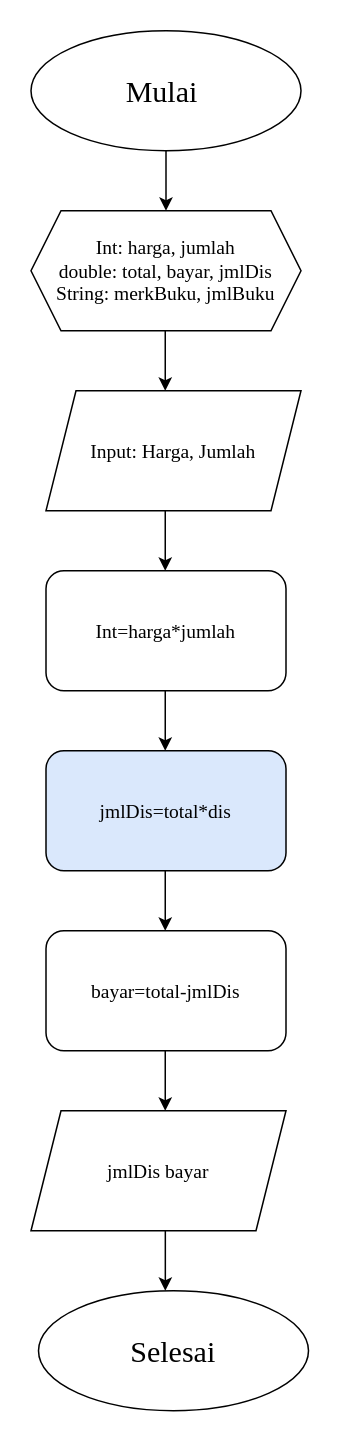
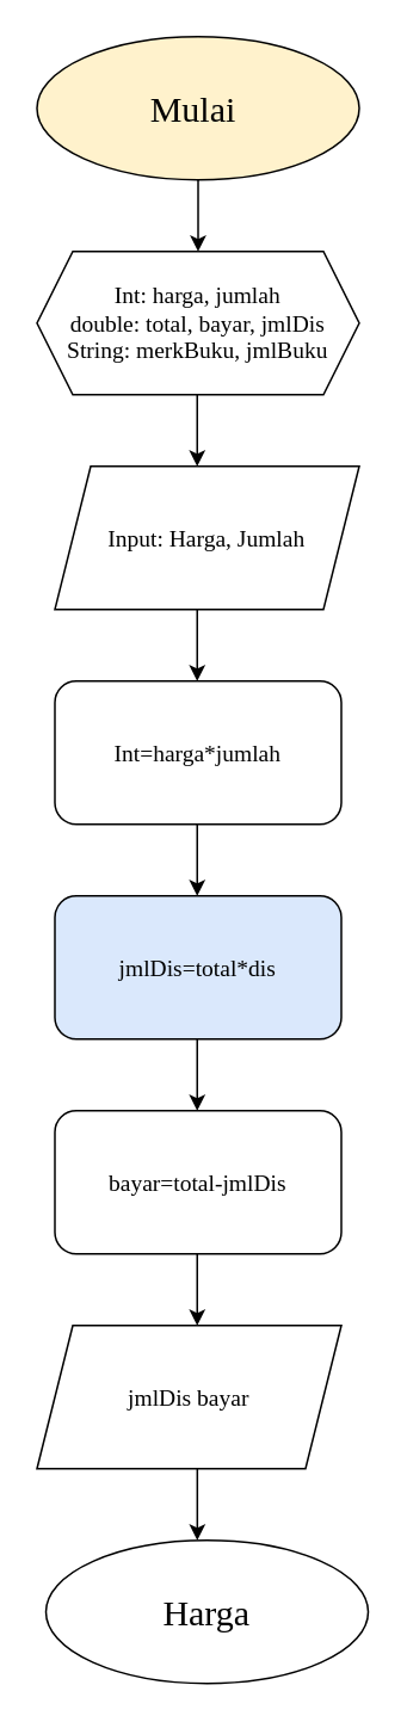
  <mxCell id="0" />
  <mxCell id="1" parent="0" />
- <mxCell id="2" value="&lt;font style=&quot;font-size: 20px;&quot; face=&quot;Times New Roman&quot;&gt;Mulai&amp;nbsp;&lt;/font&gt;" style="ellipse;whiteSpace=wrap;html=1;" vertex="1" parent="1"><mxGeometry x="20" y="20" width="180" height="80" as="geometry" /></mxCell>
+ <mxCell id="2" value="&lt;font style=&quot;font-size: 20px;&quot; face=&quot;Times New Roman&quot;&gt;Mulai&amp;nbsp;&lt;/font&gt;" style="ellipse;whiteSpace=wrap;html=1;fillColor=#fff2cc;" vertex="1" parent="1"><mxGeometry x="20" y="20" width="180" height="80" as="geometry" /></mxCell>
  <mxCell id="3" value="" style="endArrow=classic;html=1;" edge="1" parent="1"><mxGeometry width="50" height="50" relative="1" as="geometry"><mxPoint x="110" y="100" as="sourcePoint" /><mxPoint x="110" y="140" as="targetPoint" /></mxGeometry></mxCell>
  <mxCell id="4" value="&lt;font face=&quot;Times New Roman&quot;&gt;&lt;span style=&quot;font-size: 13px;&quot;&gt;Int: harga, jumlah&lt;br&gt;double: total, bayar, jmlDis&lt;br&gt;String: merkBuku, jmlBuku&lt;br&gt;&lt;/span&gt;&lt;/font&gt;" style="shape=hexagon;perimeter=hexagonPerimeter2;whiteSpace=wrap;html=1;fixedSize=1;" vertex="1" parent="1"><mxGeometry x="20" y="140" width="180" height="80" as="geometry" /></mxCell>
  <mxCell id="5" value="&lt;font face=&quot;Times New Roman&quot;&gt;&lt;span style=&quot;font-size: 13px;&quot;&gt;Input: Harga, Jumlah&lt;/span&gt;&lt;/font&gt;" style="shape=parallelogram;perimeter=parallelogramPerimeter;whiteSpace=wrap;html=1;fixedSize=1;" vertex="1" parent="1"><mxGeometry x="30" y="260" width="170" height="80" as="geometry" /></mxCell>
  <mxCell id="6" value="" style="endArrow=classic;html=1;" edge="1" parent="1"><mxGeometry width="50" height="50" relative="1" as="geometry"><mxPoint x="109.5" y="220" as="sourcePoint" /><mxPoint x="109.5" y="260" as="targetPoint" /></mxGeometry></mxCell>
  <mxCell id="7" value="&lt;font face=&quot;Times New Roman&quot;&gt;&lt;span style=&quot;font-size: 13px;&quot;&gt;Int=harga*jumlah&lt;/span&gt;&lt;/font&gt;" style="rounded=1;whiteSpace=wrap;html=1;" vertex="1" parent="1"><mxGeometry x="30" y="380" width="160" height="80" as="geometry" /></mxCell>
  <mxCell id="8" value="" style="endArrow=classic;html=1;" edge="1" parent="1"><mxGeometry width="50" height="50" relative="1" as="geometry"><mxPoint x="109.5" y="340" as="sourcePoint" /><mxPoint x="109.5" y="380" as="targetPoint" /></mxGeometry></mxCell>
  <mxCell id="9" value="" style="endArrow=classic;html=1;" edge="1" parent="1"><mxGeometry width="50" height="50" relative="1" as="geometry"><mxPoint x="109.5" y="460" as="sourcePoint" /><mxPoint x="109.5" y="500" as="targetPoint" /></mxGeometry></mxCell>
  <mxCell id="10" value="&lt;font face=&quot;Times New Roman&quot;&gt;&lt;span style=&quot;font-size: 13px;&quot;&gt;jmlDis=total*dis&lt;/span&gt;&lt;/font&gt;" style="rounded=1;whiteSpace=wrap;html=1;fillColor=#dae8fc;" vertex="1" parent="1"><mxGeometry x="30" y="500" width="160" height="80" as="geometry" /></mxCell>
  <mxCell id="11" value="&lt;font face=&quot;Times New Roman&quot;&gt;&lt;span style=&quot;font-size: 13px;&quot;&gt;bayar=total-jmlDis&lt;/span&gt;&lt;/font&gt;" style="rounded=1;whiteSpace=wrap;html=1;" vertex="1" parent="1"><mxGeometry x="30" y="620" width="160" height="80" as="geometry" /></mxCell>
  <mxCell id="12" value="" style="endArrow=classic;html=1;" edge="1" parent="1"><mxGeometry width="50" height="50" relative="1" as="geometry"><mxPoint x="109.5" y="580" as="sourcePoint" /><mxPoint x="109.5" y="620" as="targetPoint" /></mxGeometry></mxCell>
  <mxCell id="13" value="&lt;font style=&quot;font-size: 13px;&quot; face=&quot;Times New Roman&quot;&gt;jmlDis bayar&lt;/font&gt;" style="shape=parallelogram;perimeter=parallelogramPerimeter;whiteSpace=wrap;html=1;fixedSize=1;" vertex="1" parent="1"><mxGeometry x="20" y="740" width="170" height="80" as="geometry" /></mxCell>
  <mxCell id="14" value="" style="endArrow=classic;html=1;" edge="1" parent="1"><mxGeometry width="50" height="50" relative="1" as="geometry"><mxPoint x="109.5" y="700" as="sourcePoint" /><mxPoint x="109.5" y="740" as="targetPoint" /></mxGeometry></mxCell>
- <mxCell id="15" value="&lt;font style=&quot;font-size: 20px;&quot; face=&quot;Times New Roman&quot;&gt;Selesai&lt;br&gt;&lt;/font&gt;" style="ellipse;whiteSpace=wrap;html=1;" vertex="1" parent="1"><mxGeometry x="25" y="860" width="180" height="80" as="geometry" /></mxCell>
+ <mxCell id="15" value="&lt;font style=&quot;font-size: 20px;&quot; face=&quot;Times New Roman&quot;&gt;Harga&lt;br&gt;&lt;/font&gt;" style="ellipse;whiteSpace=wrap;html=1;" vertex="1" parent="1"><mxGeometry x="25" y="860" width="180" height="80" as="geometry" /></mxCell>
  <mxCell id="16" value="" style="endArrow=classic;html=1;" edge="1" parent="1"><mxGeometry width="50" height="50" relative="1" as="geometry"><mxPoint x="109.55" y="820" as="sourcePoint" /><mxPoint x="109.55" y="860" as="targetPoint" /></mxGeometry></mxCell>
